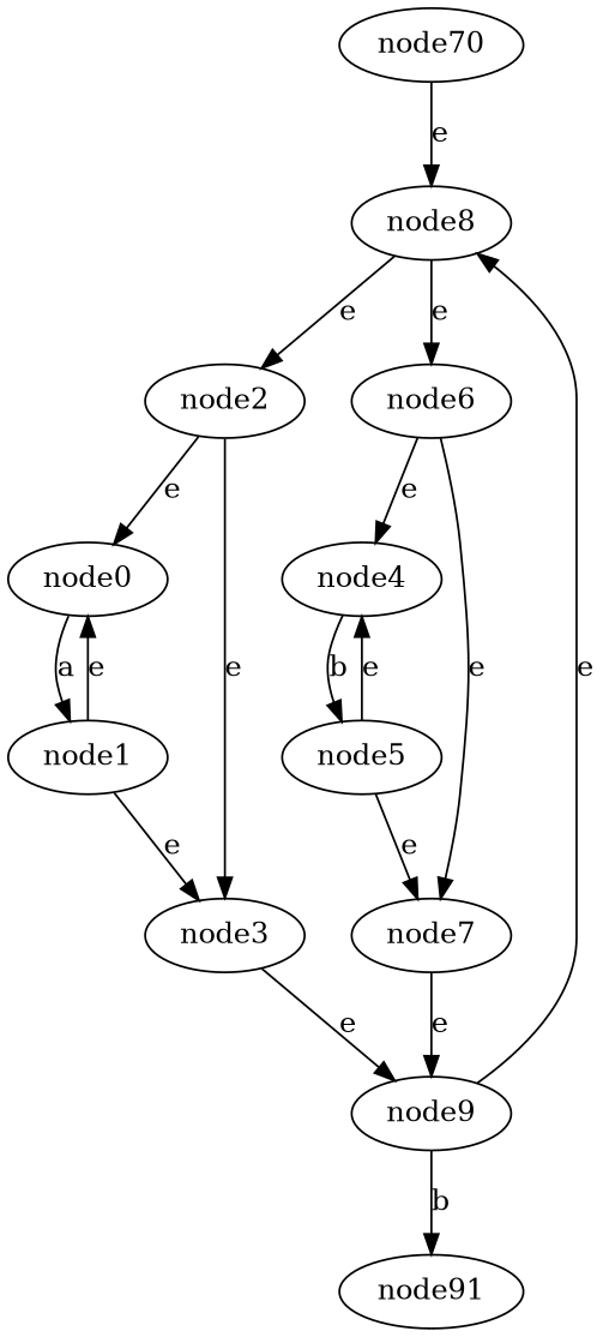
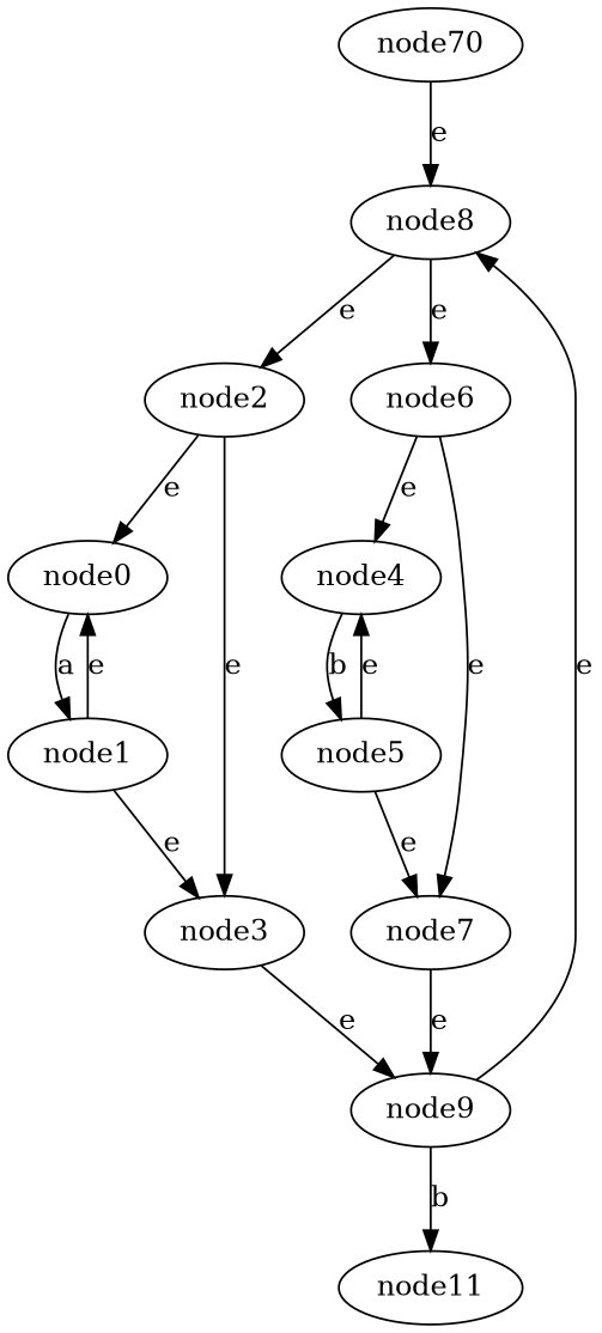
  digraph {
    n1 [label=node70]
    node8
    node2
    node6
    node0
    node3
    node4
    node7
    node1
    node9
-   node11 [label=node91]
+   node11
    node5
    n1 -> node8 [label=e]
    node8 -> node2 [label=e]
    node8 -> node6 [label=e]
    node2 -> node0 [label=e]
    node2 -> node3 [label=e]
    node6 -> node4 [label=e]
    node6 -> node7 [label=e]
    node0 -> node1 [label=a]
    node3 -> node9 [label=e]
    node4 -> node5 [label=b]
    node7 -> node9 [label=e]
    node1 -> node0 [label=e]
    node1 -> node3 [label=e]
    node9 -> node8 [label=e]
    node9 -> node11 [label=b]
    node5 -> node4 [label=e]
    node5 -> node7 [label=e]
  }
